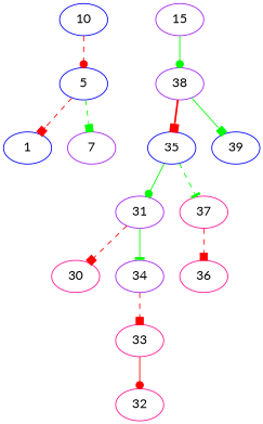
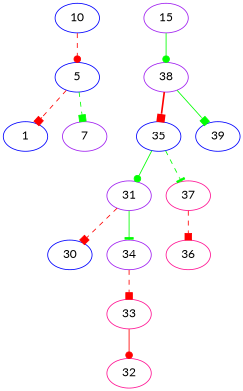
  digraph {
    fontname=Lato
    node [color=blue fontname=Lato]
    edge [arrowhead=box color=red fontname=Lato style=dashed]
    10
    5
    1
    7 [color=purple]
    15 [color=purple]
    38 [color=purple]
    35
    39
    31 [color=purple]
    37 [color=deeppink]
-   30 [color=deeppink]
+   30
    34 [color=purple]
    36 [color=deeppink]
    33 [color=deeppink]
    32 [color=deeppink]
    10 -> 5 [arrowhead=dot]
    5 -> 1
    5 -> 7 [color=green]
    15 -> 38 [arrowhead=dot color=green style=solid]
    38 -> 35 [style=bold]
    38 -> 39 [color=green style=solid]
    35 -> 31 [arrowhead=dot color=green style=solid]
    35 -> 37 [arrowhead=tee color=green]
    31 -> 30
    31 -> 34 [arrowhead=tee color=green style=solid]
    37 -> 36
    34 -> 33
    33 -> 32 [arrowhead=dot style=solid]
  }
